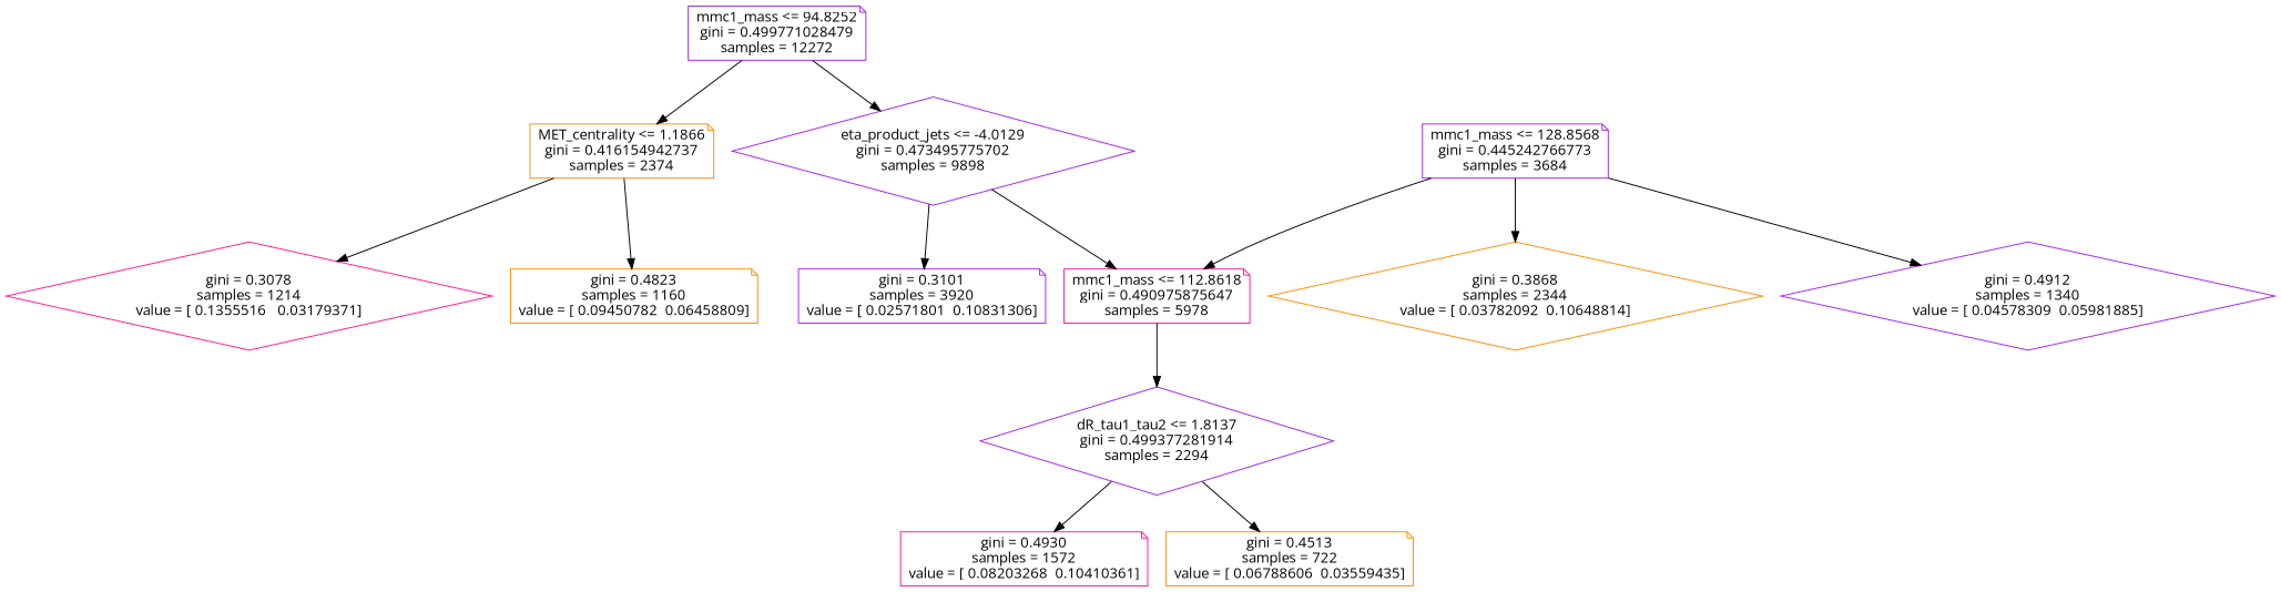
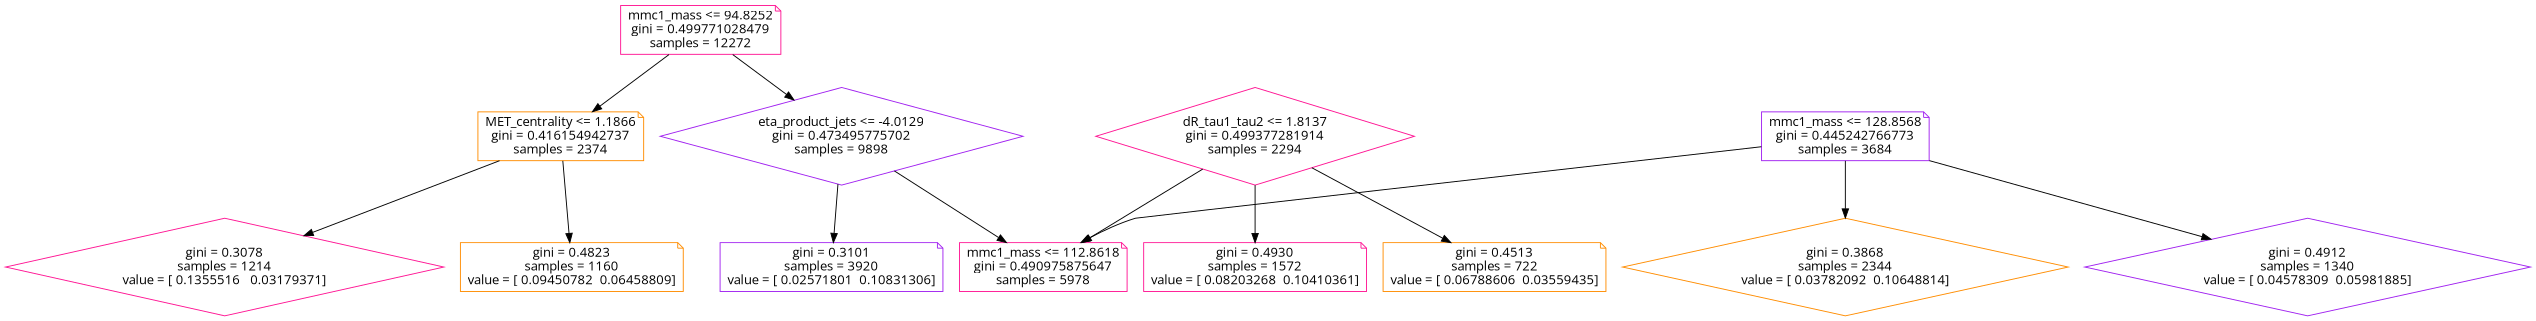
  digraph {
    fontname="Open Sans"
    node [color=purple fontname="Open Sans" shape=note]
    edge [fontname="Open Sans"]
-   n1 [label="mmc1_mass <= 94.8252\ngini = 0.499771028479\nsamples = 12272"]
+   n1 [color=deeppink label="mmc1_mass <= 94.8252\ngini = 0.499771028479\nsamples = 12272"]
    n2 [color=darkorange label="MET_centrality <= 1.1866\ngini = 0.416154942737\nsamples = 2374"]
    n3 [label="eta_product_jets <= -4.0129\ngini = 0.473495775702\nsamples = 9898" shape=diamond]
    n4 [color=deeppink label="gini = 0.3078\nsamples = 1214\nvalue = [ 0.1355516   0.03179371]" shape=diamond]
    n5 [color=darkorange label="gini = 0.4823\nsamples = 1160\nvalue = [ 0.09450782  0.06458809]"]
    n6 [label="gini = 0.3101\nsamples = 3920\nvalue = [ 0.02571801  0.10831306]"]
    n7 [color=deeppink label="mmc1_mass <= 112.8618\ngini = 0.490975875647\nsamples = 5978"]
-   n8 [label="dR_tau1_tau2 <= 1.8137\ngini = 0.499377281914\nsamples = 2294" shape=diamond]
+   n8 [color=deeppink label="dR_tau1_tau2 <= 1.8137\ngini = 0.499377281914\nsamples = 2294" shape=diamond]
    n9 [color=deeppink label="gini = 0.4930\nsamples = 1572\nvalue = [ 0.08203268  0.10410361]"]
    n10 [color=darkorange label="gini = 0.4513\nsamples = 722\nvalue = [ 0.06788606  0.03559435]"]
    n11 [label="mmc1_mass <= 128.8568\ngini = 0.445242766773\nsamples = 3684"]
    n12 [color=darkorange label="gini = 0.3868\nsamples = 2344\nvalue = [ 0.03782092  0.10648814]" shape=diamond]
    n13 [label="gini = 0.4912\nsamples = 1340\nvalue = [ 0.04578309  0.05981885]" shape=diamond]
    n1 -> n2
    n1 -> n3
    n2 -> n4
    n2 -> n5
    n3 -> n6
    n3 -> n7
-   n7 -> n8
+   n8 -> n7
    n8 -> n9
    n8 -> n10
    n11 -> n7
    n11 -> n12
    n11 -> n13
  }
